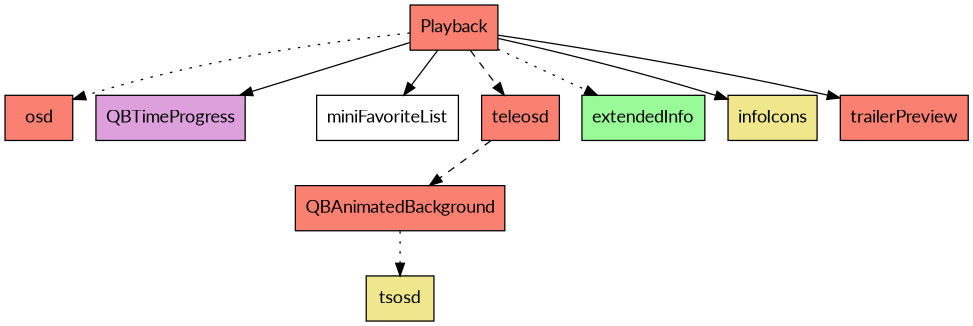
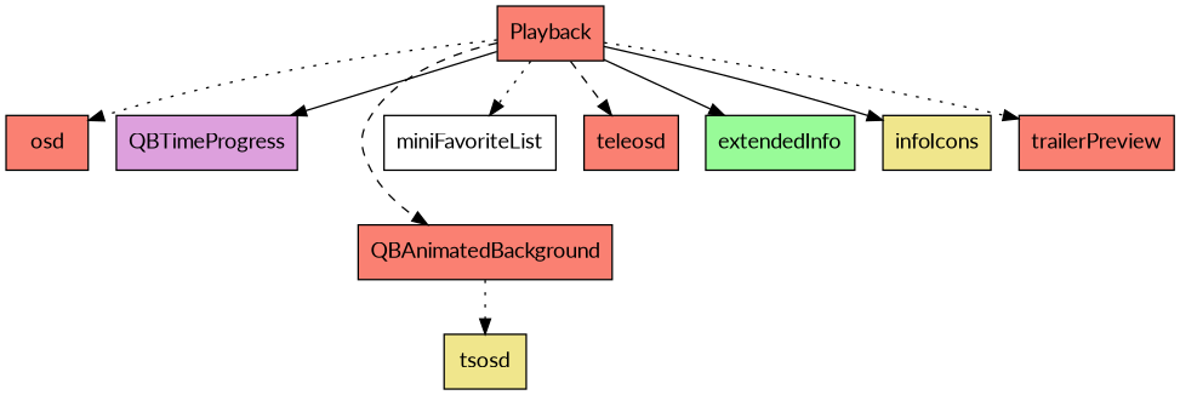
  digraph {
    fontname=Lato
    node [fillcolor=salmon fontname=Lato shape=box style=filled]
    edge [fontname=Lato style=dotted]
    n1 [label=Playback root=true]
    osd
    QBTimeProgress [fillcolor=plum]
    QBAnimatedBackground
    miniFavoriteList [fillcolor=white]
    teleosd
    extendedInfo [fillcolor=palegreen]
    infoIcons [fillcolor=khaki]
    trailerPreview
    tsosd [fillcolor=khaki]
    n1 -> osd
    n1 -> QBTimeProgress [style=solid]
-   teleosd -> QBAnimatedBackground [style=dashed]
-   n1 -> miniFavoriteList [style=solid]
+   n1 -> QBAnimatedBackground [style=dashed]
+   n1 -> miniFavoriteList
    n1 -> teleosd [style=dashed]
-   n1 -> extendedInfo
+   n1 -> extendedInfo [style=solid]
    n1 -> infoIcons [style=solid]
-   n1 -> trailerPreview [style=solid]
+   n1 -> trailerPreview
    QBAnimatedBackground -> tsosd
  }
